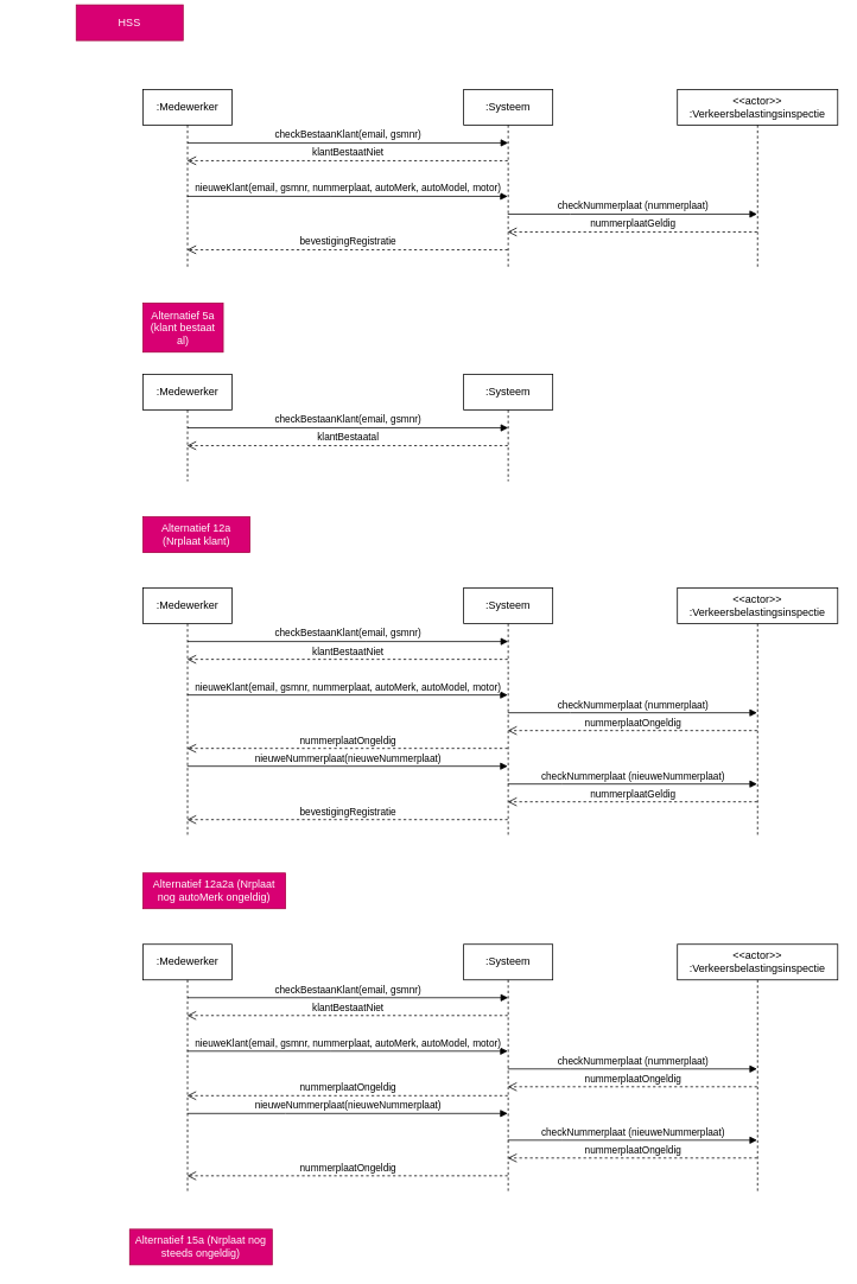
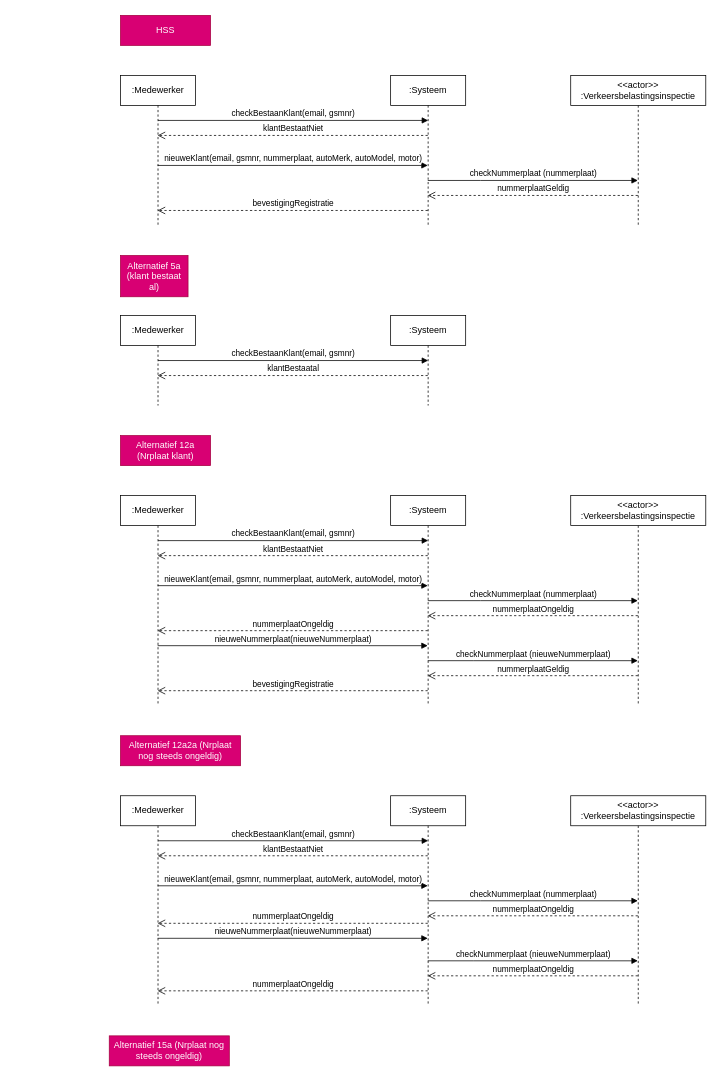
  <mxCell id="0" />
  <mxCell id="1" parent="0" />
  <mxCell id="2" value=":Medewerker" style="shape=umlLifeline;perimeter=lifelinePerimeter;whiteSpace=wrap;html=1;container=0;dropTarget=0;collapsible=0;recursiveResize=0;outlineConnect=0;portConstraint=eastwest;newEdgeStyle={&quot;edgeStyle&quot;:&quot;elbowEdgeStyle&quot;,&quot;elbow&quot;:&quot;vertical&quot;,&quot;curved&quot;:0,&quot;rounded&quot;:0};fillColor=none;" vertex="1" parent="1"><mxGeometry x="160" y="100" width="100" height="200" as="geometry" /></mxCell>
  <mxCell id="3" value=":Systeem" style="shape=umlLifeline;perimeter=lifelinePerimeter;whiteSpace=wrap;html=1;container=0;dropTarget=0;collapsible=0;recursiveResize=0;outlineConnect=0;portConstraint=eastwest;newEdgeStyle={&quot;edgeStyle&quot;:&quot;elbowEdgeStyle&quot;,&quot;elbow&quot;:&quot;vertical&quot;,&quot;curved&quot;:0,&quot;rounded&quot;:0};" vertex="1" parent="1"><mxGeometry x="520" y="100" width="100" height="200" as="geometry" /></mxCell>
  <mxCell id="4" value="nieuweKlant(email, gsmnr, nummerplaat, autoMerk, autoModel, motor)" style="html=1;verticalAlign=bottom;endArrow=block;edgeStyle=elbowEdgeStyle;elbow=vertical;curved=0;rounded=0;" edge="1" parent="1" source="2" target="3"><mxGeometry relative="1" as="geometry"><mxPoint x="215" y="180" as="sourcePoint" /><Array as="points"><mxPoint x="370" y="220" /><mxPoint x="410" y="190" /><mxPoint x="300" y="180" /></Array><mxPoint x="385" y="180" as="targetPoint" /></mxGeometry></mxCell>
  <mxCell id="5" value="&amp;lt;&amp;lt;actor&amp;gt;&amp;gt;&lt;br&gt;:Verkeersbelastingsinspectie" style="shape=umlLifeline;perimeter=lifelinePerimeter;whiteSpace=wrap;html=1;container=0;dropTarget=0;collapsible=0;recursiveResize=0;outlineConnect=0;portConstraint=eastwest;newEdgeStyle={&quot;edgeStyle&quot;:&quot;elbowEdgeStyle&quot;,&quot;elbow&quot;:&quot;vertical&quot;,&quot;curved&quot;:0,&quot;rounded&quot;:0};" vertex="1" parent="1"><mxGeometry x="760" y="100" width="180" height="200" as="geometry" /></mxCell>
  <mxCell id="6" value="checkNummerplaat (nummerplaat)" style="html=1;verticalAlign=bottom;endArrow=block;edgeStyle=elbowEdgeStyle;elbow=vertical;curved=0;rounded=0;" edge="1" parent="1" source="3" target="5"><mxGeometry relative="1" as="geometry"><mxPoint x="570" y="200" as="sourcePoint" /><Array as="points"><mxPoint x="640" y="240" /><mxPoint x="750" y="210" /><mxPoint x="620" y="210" /><mxPoint x="660" y="200" /></Array><mxPoint x="930" y="200" as="targetPoint" /></mxGeometry></mxCell>
  <mxCell id="7" value="nummerplaatGeldig" style="html=1;verticalAlign=bottom;endArrow=open;dashed=1;endSize=8;edgeStyle=elbowEdgeStyle;elbow=vertical;curved=0;rounded=0;" edge="1" parent="1" source="5" target="3"><mxGeometry relative="1" as="geometry"><mxPoint x="580" y="300" as="targetPoint" /><Array as="points"><mxPoint x="630" y="260" /><mxPoint x="720" y="230" /><mxPoint x="310" y="300" /></Array><mxPoint x="220" y="300" as="sourcePoint" /><mxPoint as="offset" /></mxGeometry></mxCell>
  <mxCell id="8" value="bevestigingRegistratie" style="html=1;verticalAlign=bottom;endArrow=open;dashed=1;endSize=8;edgeStyle=elbowEdgeStyle;elbow=vertical;curved=0;rounded=0;" edge="1" parent="1" source="3" target="2"><mxGeometry relative="1" as="geometry"><mxPoint x="280" y="249.5" as="targetPoint" /><Array as="points"><mxPoint x="500" y="280" /><mxPoint x="430" y="249.5" /><mxPoint x="20" y="319.5" /></Array><mxPoint x="560" y="249.5" as="sourcePoint" /></mxGeometry></mxCell>
  <mxCell id="9" value="checkBestaanKlant(email, gsmnr)" style="html=1;verticalAlign=bottom;endArrow=block;edgeStyle=elbowEdgeStyle;elbow=vertical;curved=0;rounded=0;" edge="1" parent="1"><mxGeometry relative="1" as="geometry"><mxPoint x="210" y="160" as="sourcePoint" /><Array as="points"><mxPoint x="410" y="160" /><mxPoint x="300" y="150" /></Array><mxPoint x="570" y="160" as="targetPoint" /></mxGeometry></mxCell>
  <mxCell id="10" value="klantBestaatNiet" style="html=1;verticalAlign=bottom;endArrow=open;dashed=1;endSize=8;edgeStyle=elbowEdgeStyle;elbow=vertical;curved=0;rounded=0;" edge="1" parent="1" source="3" target="2"><mxGeometry relative="1" as="geometry"><mxPoint x="290" y="180" as="targetPoint" /><Array as="points"><mxPoint x="350" y="180" /><mxPoint x="440" y="150" /><mxPoint x="30" y="220" /></Array><mxPoint x="570" y="180" as="sourcePoint" /></mxGeometry></mxCell>
- <mxCell id="11" value="HSS" style="text;html=1;strokeColor=#A50040;fillColor=#d80073;align=center;verticalAlign=middle;whiteSpace=wrap;rounded=0;fontColor=#ffffff;" vertex="1" parent="1"><mxGeometry x="85" y="5" width="120" height="40" as="geometry" /></mxCell>
+ <mxCell id="11" value="HSS" style="text;html=1;strokeColor=#A50040;fillColor=#d80073;align=center;verticalAlign=middle;whiteSpace=wrap;rounded=0;fontColor=#ffffff;" vertex="1" parent="1"><mxGeometry x="160" width="120" height="40" as="geometry" y="20" /></mxCell>
  <mxCell id="12" value="Alternatief 5a (klant bestaat al)" style="text;html=1;strokeColor=#A50040;fillColor=#d80073;align=center;verticalAlign=middle;whiteSpace=wrap;rounded=0;fontColor=#ffffff;" vertex="1" parent="1"><mxGeometry x="160" y="340" width="90" height="55" as="geometry" /></mxCell>
  <mxCell id="13" value=":Medewerker" style="shape=umlLifeline;perimeter=lifelinePerimeter;whiteSpace=wrap;html=1;container=0;dropTarget=0;collapsible=0;recursiveResize=0;outlineConnect=0;portConstraint=eastwest;newEdgeStyle={&quot;edgeStyle&quot;:&quot;elbowEdgeStyle&quot;,&quot;elbow&quot;:&quot;vertical&quot;,&quot;curved&quot;:0,&quot;rounded&quot;:0};fillColor=none;" vertex="1" parent="1"><mxGeometry x="160" y="420" width="100" height="120" as="geometry" /></mxCell>
  <mxCell id="14" value=":Systeem" style="shape=umlLifeline;perimeter=lifelinePerimeter;whiteSpace=wrap;html=1;container=0;dropTarget=0;collapsible=0;recursiveResize=0;outlineConnect=0;portConstraint=eastwest;newEdgeStyle={&quot;edgeStyle&quot;:&quot;elbowEdgeStyle&quot;,&quot;elbow&quot;:&quot;vertical&quot;,&quot;curved&quot;:0,&quot;rounded&quot;:0};" vertex="1" parent="1"><mxGeometry x="520" y="420" width="100" height="120" as="geometry" /></mxCell>
  <mxCell id="15" value="checkBestaanKlant(email, gsmnr)" style="html=1;verticalAlign=bottom;endArrow=block;edgeStyle=elbowEdgeStyle;elbow=vertical;curved=0;rounded=0;" edge="1" parent="1"><mxGeometry relative="1" as="geometry"><mxPoint x="210" y="480" as="sourcePoint" /><Array as="points"><mxPoint x="410" y="480" /><mxPoint x="300" y="470" /></Array><mxPoint x="570" y="480" as="targetPoint" /></mxGeometry></mxCell>
  <mxCell id="16" value="klantBestaatal" style="html=1;verticalAlign=bottom;endArrow=open;dashed=1;endSize=8;edgeStyle=elbowEdgeStyle;elbow=vertical;curved=0;rounded=0;" edge="1" parent="1" source="14" target="13"><mxGeometry relative="1" as="geometry"><mxPoint x="290" y="500" as="targetPoint" /><Array as="points"><mxPoint x="350" y="500" /><mxPoint x="440" y="470" /><mxPoint x="30" y="540" /></Array><mxPoint x="570" y="500" as="sourcePoint" /></mxGeometry></mxCell>
  <mxCell id="17" value="Alternatief 12a (Nrplaat klant)" style="text;html=1;strokeColor=#A50040;fillColor=#d80073;align=center;verticalAlign=middle;whiteSpace=wrap;rounded=0;fontColor=#ffffff;" vertex="1" parent="1"><mxGeometry x="160" y="580" width="120" height="40" as="geometry" /></mxCell>
  <mxCell id="18" value=":Medewerker" style="shape=umlLifeline;perimeter=lifelinePerimeter;whiteSpace=wrap;html=1;container=0;dropTarget=0;collapsible=0;recursiveResize=0;outlineConnect=0;portConstraint=eastwest;newEdgeStyle={&quot;edgeStyle&quot;:&quot;elbowEdgeStyle&quot;,&quot;elbow&quot;:&quot;vertical&quot;,&quot;curved&quot;:0,&quot;rounded&quot;:0};fillColor=none;" vertex="1" parent="1"><mxGeometry x="160" y="660" width="100" height="280" as="geometry" /></mxCell>
  <mxCell id="19" value=":Systeem" style="shape=umlLifeline;perimeter=lifelinePerimeter;whiteSpace=wrap;html=1;container=0;dropTarget=0;collapsible=0;recursiveResize=0;outlineConnect=0;portConstraint=eastwest;newEdgeStyle={&quot;edgeStyle&quot;:&quot;elbowEdgeStyle&quot;,&quot;elbow&quot;:&quot;vertical&quot;,&quot;curved&quot;:0,&quot;rounded&quot;:0};" vertex="1" parent="1"><mxGeometry x="520" y="660" width="100" height="280" as="geometry" /></mxCell>
  <mxCell id="20" value="nieuweKlant(email, gsmnr, nummerplaat, autoMerk, autoModel, motor)" style="html=1;verticalAlign=bottom;endArrow=block;edgeStyle=elbowEdgeStyle;elbow=vertical;curved=0;rounded=0;" edge="1" parent="1" source="18" target="19"><mxGeometry relative="1" as="geometry"><mxPoint x="215" y="740" as="sourcePoint" /><Array as="points"><mxPoint x="370" y="780" /><mxPoint x="410" y="750" /><mxPoint x="300" y="740" /></Array><mxPoint x="385" y="740" as="targetPoint" /></mxGeometry></mxCell>
  <mxCell id="21" value="&amp;lt;&amp;lt;actor&amp;gt;&amp;gt;&lt;br&gt;:Verkeersbelastingsinspectie" style="shape=umlLifeline;perimeter=lifelinePerimeter;whiteSpace=wrap;html=1;container=0;dropTarget=0;collapsible=0;recursiveResize=0;outlineConnect=0;portConstraint=eastwest;newEdgeStyle={&quot;edgeStyle&quot;:&quot;elbowEdgeStyle&quot;,&quot;elbow&quot;:&quot;vertical&quot;,&quot;curved&quot;:0,&quot;rounded&quot;:0};" vertex="1" parent="1"><mxGeometry x="760" y="660" width="180" height="280" as="geometry" /></mxCell>
  <mxCell id="22" value="checkNummerplaat (nummerplaat)" style="html=1;verticalAlign=bottom;endArrow=block;edgeStyle=elbowEdgeStyle;elbow=vertical;curved=0;rounded=0;" edge="1" parent="1" source="19" target="21"><mxGeometry relative="1" as="geometry"><mxPoint x="570" y="760" as="sourcePoint" /><Array as="points"><mxPoint x="640" y="800" /><mxPoint x="750" y="770" /><mxPoint x="620" y="770" /><mxPoint x="660" y="760" /></Array><mxPoint x="930" y="760" as="targetPoint" /></mxGeometry></mxCell>
  <mxCell id="23" value="nummerplaatOngeldig" style="html=1;verticalAlign=bottom;endArrow=open;dashed=1;endSize=8;edgeStyle=elbowEdgeStyle;elbow=vertical;curved=0;rounded=0;" edge="1" parent="1" source="21" target="19"><mxGeometry relative="1" as="geometry"><mxPoint x="580" y="860" as="targetPoint" /><Array as="points"><mxPoint x="660" y="820" /><mxPoint x="630" y="820" /><mxPoint x="720" y="790" /><mxPoint x="310" y="860" /></Array><mxPoint x="220" y="860" as="sourcePoint" /></mxGeometry></mxCell>
  <mxCell id="24" value="bevestigingRegistratie" style="html=1;verticalAlign=bottom;endArrow=open;dashed=1;endSize=8;edgeStyle=elbowEdgeStyle;elbow=vertical;curved=0;rounded=0;" edge="1" parent="1" source="19" target="18"><mxGeometry relative="1" as="geometry"><mxPoint x="280" y="809.5" as="targetPoint" /><Array as="points"><mxPoint x="490" y="920" /><mxPoint x="510" y="900" /><mxPoint x="480" y="880" /><mxPoint x="350" y="860" /><mxPoint x="500" y="840" /><mxPoint x="430" y="809.5" /><mxPoint x="20" y="879.5" /></Array><mxPoint x="560" y="809.5" as="sourcePoint" /></mxGeometry></mxCell>
  <mxCell id="25" value="checkBestaanKlant(email, gsmnr)" style="html=1;verticalAlign=bottom;endArrow=block;edgeStyle=elbowEdgeStyle;elbow=vertical;curved=0;rounded=0;" edge="1" parent="1"><mxGeometry relative="1" as="geometry"><mxPoint x="210" y="720" as="sourcePoint" /><Array as="points"><mxPoint x="410" y="720" /><mxPoint x="300" y="710" /></Array><mxPoint x="570" y="720" as="targetPoint" /></mxGeometry></mxCell>
  <mxCell id="26" value="klantBestaatNiet" style="html=1;verticalAlign=bottom;endArrow=open;dashed=1;endSize=8;edgeStyle=elbowEdgeStyle;elbow=vertical;curved=0;rounded=0;" edge="1" parent="1" source="19" target="18"><mxGeometry relative="1" as="geometry"><mxPoint x="290" y="740" as="targetPoint" /><Array as="points"><mxPoint x="350" y="740" /><mxPoint x="440" y="710" /><mxPoint x="30" y="780" /></Array><mxPoint x="570" y="740" as="sourcePoint" /></mxGeometry></mxCell>
  <mxCell id="27" value="checkNummerplaat (nieuweNummerplaat)" style="html=1;verticalAlign=bottom;endArrow=block;edgeStyle=elbowEdgeStyle;elbow=vertical;curved=0;rounded=0;" edge="1" parent="1" source="19" target="21"><mxGeometry relative="1" as="geometry"><mxPoint x="570" y="870" as="sourcePoint" /><Array as="points"><mxPoint x="630" y="880" /><mxPoint x="640" y="870" /><mxPoint x="750" y="840" /><mxPoint x="620" y="840" /><mxPoint x="660" y="830" /></Array><mxPoint x="850" y="870" as="targetPoint" /></mxGeometry></mxCell>
  <mxCell id="28" value="nummerplaatGeldig" style="html=1;verticalAlign=bottom;endArrow=open;dashed=1;endSize=8;edgeStyle=elbowEdgeStyle;elbow=vertical;curved=0;rounded=0;" edge="1" parent="1" source="21" target="19"><mxGeometry relative="1" as="geometry"><mxPoint x="570" y="890" as="targetPoint" /><Array as="points"><mxPoint x="630" y="900" /><mxPoint x="660" y="890" /><mxPoint x="630" y="890" /><mxPoint x="720" y="860" /><mxPoint x="310" y="930" /></Array><mxPoint x="850" y="890" as="sourcePoint" /></mxGeometry></mxCell>
  <mxCell id="29" value="nummerplaatOngeldig" style="html=1;verticalAlign=bottom;endArrow=open;dashed=1;endSize=8;edgeStyle=elbowEdgeStyle;elbow=vertical;curved=0;rounded=0;" edge="1" parent="1" source="19" target="18"><mxGeometry relative="1" as="geometry"><mxPoint x="290" y="840" as="targetPoint" /><Array as="points"><mxPoint x="380" y="840" /><mxPoint x="350" y="840" /><mxPoint x="440" y="810" /><mxPoint x="30" y="880" /></Array><mxPoint x="570" y="840" as="sourcePoint" /></mxGeometry></mxCell>
  <mxCell id="30" value="nieuweNummerplaat(nieuweNummerplaat)" style="html=1;verticalAlign=bottom;endArrow=block;edgeStyle=elbowEdgeStyle;elbow=vertical;curved=0;rounded=0;" edge="1" parent="1" source="18" target="19"><mxGeometry relative="1" as="geometry"><mxPoint x="210" y="860" as="sourcePoint" /><Array as="points"><mxPoint x="370" y="860" /><mxPoint x="410" y="830" /><mxPoint x="300" y="820" /></Array><mxPoint x="570" y="860" as="targetPoint" /></mxGeometry></mxCell>
- <mxCell id="31" value="Alternatief 12a2a (Nrplaat nog autoMerk ongeldig)" style="text;html=1;strokeColor=#A50040;fillColor=#d80073;align=center;verticalAlign=middle;whiteSpace=wrap;rounded=0;fontColor=#ffffff;" vertex="1" parent="1"><mxGeometry x="160" y="980" width="160" height="40" as="geometry" /></mxCell>
+ <mxCell id="31" value="Alternatief 12a2a (Nrplaat nog steeds ongeldig)" style="text;html=1;strokeColor=#A50040;fillColor=#d80073;align=center;verticalAlign=middle;whiteSpace=wrap;rounded=0;fontColor=#ffffff;" vertex="1" parent="1"><mxGeometry x="160" y="980" width="160" height="40" as="geometry" /></mxCell>
  <mxCell id="32" value=":Medewerker" style="shape=umlLifeline;perimeter=lifelinePerimeter;whiteSpace=wrap;html=1;container=0;dropTarget=0;collapsible=0;recursiveResize=0;outlineConnect=0;portConstraint=eastwest;newEdgeStyle={&quot;edgeStyle&quot;:&quot;elbowEdgeStyle&quot;,&quot;elbow&quot;:&quot;vertical&quot;,&quot;curved&quot;:0,&quot;rounded&quot;:0};fillColor=none;" vertex="1" parent="1"><mxGeometry x="160" y="1060" width="100" height="280" as="geometry" /></mxCell>
  <mxCell id="33" value=":Systeem" style="shape=umlLifeline;perimeter=lifelinePerimeter;whiteSpace=wrap;html=1;container=0;dropTarget=0;collapsible=0;recursiveResize=0;outlineConnect=0;portConstraint=eastwest;newEdgeStyle={&quot;edgeStyle&quot;:&quot;elbowEdgeStyle&quot;,&quot;elbow&quot;:&quot;vertical&quot;,&quot;curved&quot;:0,&quot;rounded&quot;:0};" vertex="1" parent="1"><mxGeometry x="520" y="1060" width="100" height="280" as="geometry" /></mxCell>
  <mxCell id="34" value="nieuweKlant(email, gsmnr, nummerplaat, autoMerk, autoModel, motor)" style="html=1;verticalAlign=bottom;endArrow=block;edgeStyle=elbowEdgeStyle;elbow=vertical;curved=0;rounded=0;" edge="1" parent="1" source="32" target="33"><mxGeometry relative="1" as="geometry"><mxPoint x="215" y="1140" as="sourcePoint" /><Array as="points"><mxPoint x="370" y="1180" /><mxPoint x="410" y="1150" /><mxPoint x="300" y="1140" /></Array><mxPoint x="385" y="1140" as="targetPoint" /></mxGeometry></mxCell>
  <mxCell id="35" value="&amp;lt;&amp;lt;actor&amp;gt;&amp;gt;&lt;br&gt;:Verkeersbelastingsinspectie" style="shape=umlLifeline;perimeter=lifelinePerimeter;whiteSpace=wrap;html=1;container=0;dropTarget=0;collapsible=0;recursiveResize=0;outlineConnect=0;portConstraint=eastwest;newEdgeStyle={&quot;edgeStyle&quot;:&quot;elbowEdgeStyle&quot;,&quot;elbow&quot;:&quot;vertical&quot;,&quot;curved&quot;:0,&quot;rounded&quot;:0};" vertex="1" parent="1"><mxGeometry x="760" y="1060" width="180" height="280" as="geometry" /></mxCell>
  <mxCell id="36" value="checkNummerplaat (nummerplaat)" style="html=1;verticalAlign=bottom;endArrow=block;edgeStyle=elbowEdgeStyle;elbow=vertical;curved=0;rounded=0;" edge="1" parent="1" source="33" target="35"><mxGeometry relative="1" as="geometry"><mxPoint x="570" y="1160" as="sourcePoint" /><Array as="points"><mxPoint x="640" y="1200" /><mxPoint x="750" y="1170" /><mxPoint x="620" y="1170" /><mxPoint x="660" y="1160" /></Array><mxPoint x="930" y="1160" as="targetPoint" /></mxGeometry></mxCell>
  <mxCell id="37" value="nummerplaatOngeldig" style="html=1;verticalAlign=bottom;endArrow=open;dashed=1;endSize=8;edgeStyle=elbowEdgeStyle;elbow=vertical;curved=0;rounded=0;" edge="1" parent="1" source="35" target="33"><mxGeometry relative="1" as="geometry"><mxPoint x="580" y="1260" as="targetPoint" /><Array as="points"><mxPoint x="660" y="1220" /><mxPoint x="630" y="1220" /><mxPoint x="720" y="1190" /><mxPoint x="310" y="1260" /></Array><mxPoint x="220" y="1260" as="sourcePoint" /></mxGeometry></mxCell>
  <mxCell id="38" value="checkBestaanKlant(email, gsmnr)" style="html=1;verticalAlign=bottom;endArrow=block;edgeStyle=elbowEdgeStyle;elbow=vertical;curved=0;rounded=0;" edge="1" parent="1"><mxGeometry relative="1" as="geometry"><mxPoint x="210" y="1120" as="sourcePoint" /><Array as="points"><mxPoint x="410" y="1120" /><mxPoint x="300" y="1110" /></Array><mxPoint x="570" y="1120" as="targetPoint" /></mxGeometry></mxCell>
  <mxCell id="39" value="klantBestaatNiet" style="html=1;verticalAlign=bottom;endArrow=open;dashed=1;endSize=8;edgeStyle=elbowEdgeStyle;elbow=vertical;curved=0;rounded=0;" edge="1" parent="1" source="33" target="32"><mxGeometry relative="1" as="geometry"><mxPoint x="290" y="1140" as="targetPoint" /><Array as="points"><mxPoint x="350" y="1140" /><mxPoint x="440" y="1110" /><mxPoint x="30" y="1180" /></Array><mxPoint x="570" y="1140" as="sourcePoint" /></mxGeometry></mxCell>
  <mxCell id="40" value="checkNummerplaat (nieuweNummerplaat)" style="html=1;verticalAlign=bottom;endArrow=block;edgeStyle=elbowEdgeStyle;elbow=vertical;curved=0;rounded=0;" edge="1" parent="1" source="33" target="35"><mxGeometry relative="1" as="geometry"><mxPoint x="570" y="1270" as="sourcePoint" /><Array as="points"><mxPoint x="630" y="1280" /><mxPoint x="640" y="1270" /><mxPoint x="750" y="1240" /><mxPoint x="620" y="1240" /><mxPoint x="660" y="1230" /></Array><mxPoint x="850" y="1270" as="targetPoint" /></mxGeometry></mxCell>
  <mxCell id="41" value="nummerplaatOngeldig" style="html=1;verticalAlign=bottom;endArrow=open;dashed=1;endSize=8;edgeStyle=elbowEdgeStyle;elbow=vertical;curved=0;rounded=0;" edge="1" parent="1" source="35" target="33"><mxGeometry relative="1" as="geometry"><mxPoint x="570" y="1290" as="targetPoint" /><Array as="points"><mxPoint x="630" y="1300" /><mxPoint x="660" y="1290" /><mxPoint x="630" y="1290" /><mxPoint x="720" y="1260" /><mxPoint x="310" y="1330" /></Array><mxPoint x="850" y="1290" as="sourcePoint" /></mxGeometry></mxCell>
  <mxCell id="42" value="nieuweNummerplaat(nieuweNummerplaat)" style="html=1;verticalAlign=bottom;endArrow=block;edgeStyle=elbowEdgeStyle;elbow=vertical;curved=0;rounded=0;" edge="1" parent="1" source="32" target="33"><mxGeometry relative="1" as="geometry"><mxPoint x="210" y="1260" as="sourcePoint" /><Array as="points"><mxPoint x="320" y="1250" /><mxPoint x="370" y="1260" /><mxPoint x="410" y="1230" /><mxPoint x="300" y="1220" /></Array><mxPoint x="570" y="1260" as="targetPoint" /><mxPoint as="offset" /></mxGeometry></mxCell>
  <mxCell id="43" value="nummerplaatOngeldig" style="html=1;verticalAlign=bottom;endArrow=open;dashed=1;endSize=8;edgeStyle=elbowEdgeStyle;elbow=vertical;curved=0;rounded=0;" edge="1" parent="1" source="33" target="32"><mxGeometry relative="1" as="geometry"><mxPoint x="210" y="1230" as="targetPoint" /><Array as="points"><mxPoint x="380" y="1230" /><mxPoint x="350" y="1230" /><mxPoint x="440" y="1200" /><mxPoint x="30" y="1270" /></Array><mxPoint x="570" y="1230" as="sourcePoint" /></mxGeometry></mxCell>
  <mxCell id="44" value="nummerplaatOngeldig" style="html=1;verticalAlign=bottom;endArrow=open;dashed=1;endSize=8;edgeStyle=elbowEdgeStyle;elbow=vertical;curved=0;rounded=0;" edge="1" parent="1" source="33" target="32"><mxGeometry relative="1" as="geometry"><mxPoint x="210" y="1320" as="targetPoint" /><Array as="points"><mxPoint x="380" y="1320" /><mxPoint x="350" y="1320" /><mxPoint x="440" y="1290" /><mxPoint x="30" y="1360" /></Array><mxPoint x="570" y="1320" as="sourcePoint" /></mxGeometry></mxCell>
  <mxCell id="45" value="Alternatief 15a (Nrplaat nog steeds ongeldig)" style="text;html=1;strokeColor=#A50040;fillColor=#d80073;align=center;verticalAlign=middle;whiteSpace=wrap;rounded=0;fontColor=#ffffff;" vertex="1" parent="1"><mxGeometry x="145" y="1380" width="160" height="40" as="geometry" /></mxCell>
